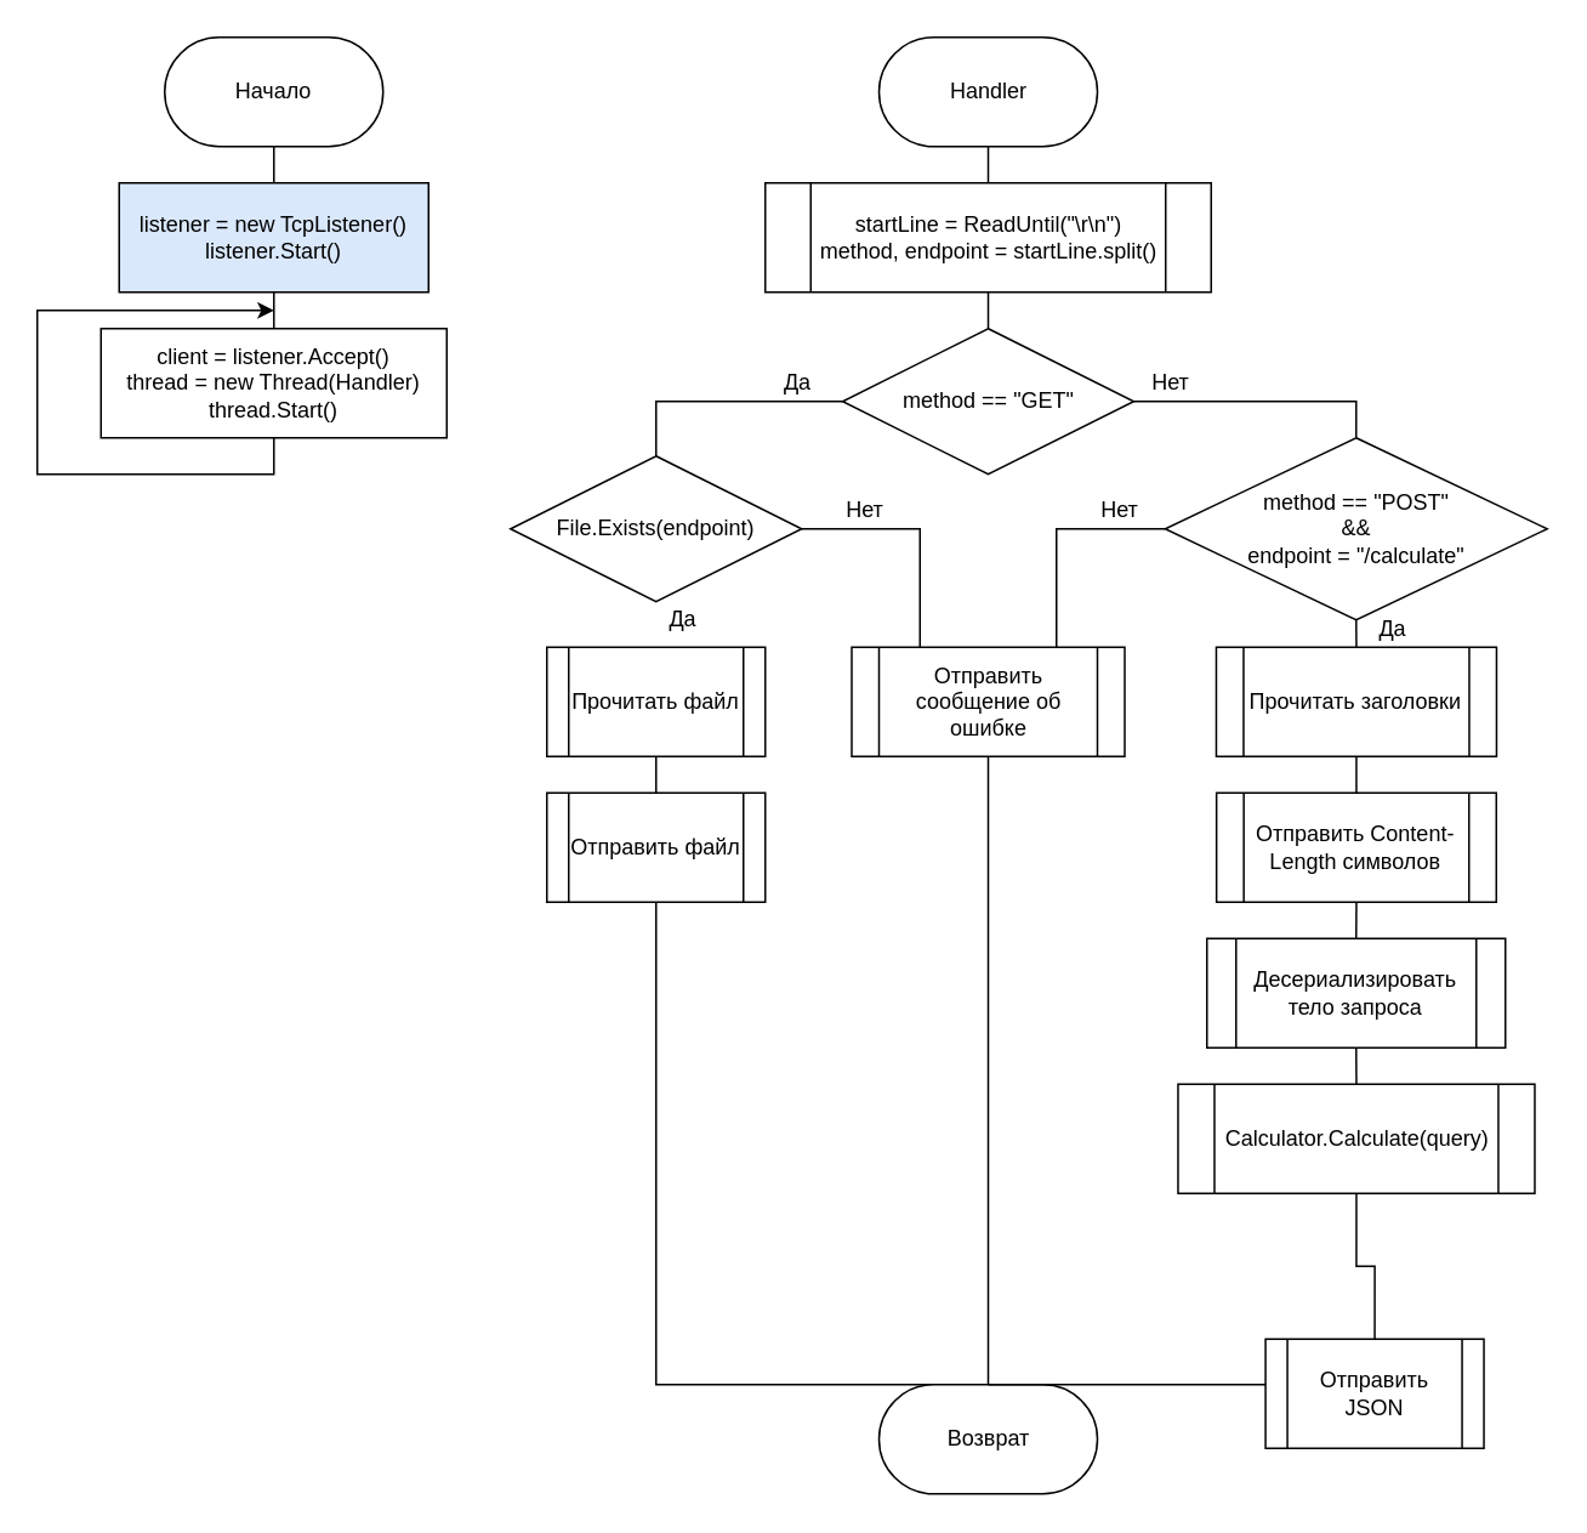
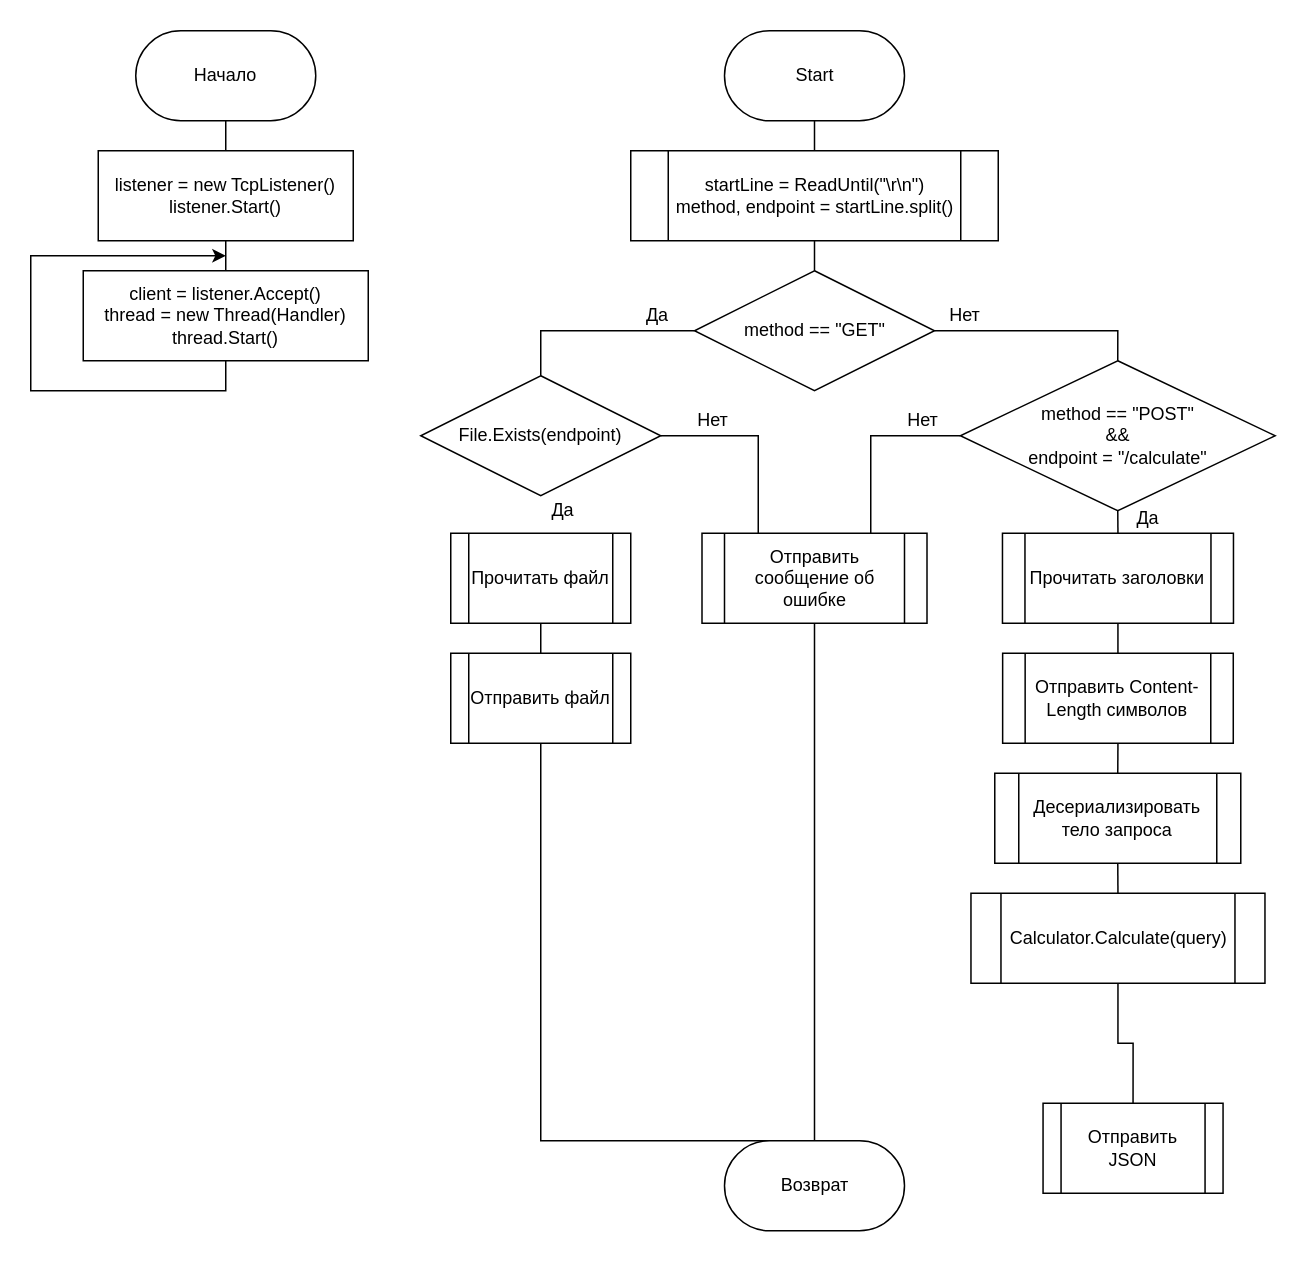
  <mxCell id="0" />
  <mxCell id="1" parent="0" />
  <mxCell id="2" style="edgeStyle=orthogonalEdgeStyle;rounded=0;orthogonalLoop=1;jettySize=auto;html=1;exitX=0.5;exitY=1;exitDx=0;exitDy=0;entryX=0.5;entryY=0;entryDx=0;entryDy=0;endArrow=none;endFill=0;" edge="1" parent="1" source="3" target="5"><mxGeometry relative="1" as="geometry" /></mxCell>
  <mxCell id="3" value="Начало" style="rounded=1;whiteSpace=wrap;html=1;arcSize=50;" vertex="1" parent="1"><mxGeometry x="90" y="20" width="120" height="60" as="geometry" /></mxCell>
  <mxCell id="4" style="edgeStyle=orthogonalEdgeStyle;rounded=0;orthogonalLoop=1;jettySize=auto;html=1;exitX=0.5;exitY=1;exitDx=0;exitDy=0;entryX=0.5;entryY=0;entryDx=0;entryDy=0;endArrow=none;endFill=0;" edge="1" parent="1" source="5" target="7"><mxGeometry relative="1" as="geometry" /></mxCell>
- <mxCell id="5" value="listener = new TcpListener()&lt;div&gt;listener.Start()&lt;/div&gt;" style="rounded=0;whiteSpace=wrap;html=1;fillColor=#dae8fc;" vertex="1" parent="1"><mxGeometry x="65" y="100" width="170" height="60" as="geometry" /></mxCell>
+ <mxCell id="5" value="listener = new TcpListener()&lt;div&gt;listener.Start()&lt;/div&gt;" style="rounded=0;whiteSpace=wrap;html=1;" vertex="1" parent="1"><mxGeometry x="65" y="100" width="170" height="60" as="geometry" /></mxCell>
  <mxCell id="6" style="edgeStyle=orthogonalEdgeStyle;rounded=0;orthogonalLoop=1;jettySize=auto;html=1;exitX=0.5;exitY=1;exitDx=0;exitDy=0;" edge="1" parent="1" source="7"><mxGeometry relative="1" as="geometry"><mxPoint x="150" y="170" as="targetPoint" /><Array as="points"><mxPoint x="150" y="260" /><mxPoint x="20" y="260" /><mxPoint x="20" y="170" /></Array></mxGeometry></mxCell>
  <mxCell id="7" value="client = listener.Accept()&lt;div&gt;thread = new Thread(Handler)&lt;br&gt;&lt;div&gt;thread.Start()&lt;br&gt;&lt;/div&gt;&lt;/div&gt;" style="rounded=0;whiteSpace=wrap;html=1;" vertex="1" parent="1"><mxGeometry x="55" y="180" width="190" height="60" as="geometry" /></mxCell>
  <mxCell id="8" style="edgeStyle=orthogonalEdgeStyle;rounded=0;orthogonalLoop=1;jettySize=auto;html=1;exitX=0.5;exitY=1;exitDx=0;exitDy=0;entryX=0.5;entryY=0;entryDx=0;entryDy=0;endArrow=none;endFill=0;" edge="1" parent="1" source="9" target="11"><mxGeometry relative="1" as="geometry" /></mxCell>
- <mxCell id="9" value="Handler" style="rounded=1;whiteSpace=wrap;html=1;arcSize=50;" vertex="1" parent="1"><mxGeometry x="482.5" y="20" width="120" height="60" as="geometry" /></mxCell>
+ <mxCell id="9" value="Start" style="rounded=1;whiteSpace=wrap;html=1;arcSize=50;" vertex="1" parent="1"><mxGeometry x="482.5" y="20" width="120" height="60" as="geometry" /></mxCell>
  <mxCell id="10" style="edgeStyle=orthogonalEdgeStyle;rounded=0;orthogonalLoop=1;jettySize=auto;html=1;exitX=0.5;exitY=1;exitDx=0;exitDy=0;entryX=0.5;entryY=0;entryDx=0;entryDy=0;endArrow=none;endFill=0;" edge="1" parent="1" source="11" target="14"><mxGeometry relative="1" as="geometry" /></mxCell>
  <mxCell id="11" value="startLine = ReadUntil(&quot;\r\n&quot;)&lt;div&gt;method, endpoint = startLine.split()&lt;/div&gt;" style="shape=process;whiteSpace=wrap;html=1;backgroundOutline=1;" vertex="1" parent="1"><mxGeometry x="420" y="100" width="245" height="60" as="geometry" /></mxCell>
  <mxCell id="12" style="edgeStyle=orthogonalEdgeStyle;rounded=0;orthogonalLoop=1;jettySize=auto;html=1;exitX=0;exitY=0.5;exitDx=0;exitDy=0;entryX=0.5;entryY=0;entryDx=0;entryDy=0;endArrow=none;endFill=0;" edge="1" parent="1" source="14" target="20"><mxGeometry relative="1" as="geometry" /></mxCell>
  <mxCell id="13" style="edgeStyle=orthogonalEdgeStyle;rounded=0;orthogonalLoop=1;jettySize=auto;html=1;exitX=1;exitY=0.5;exitDx=0;exitDy=0;entryX=0.5;entryY=0;entryDx=0;entryDy=0;endArrow=none;endFill=0;" edge="1" parent="1" source="14" target="23"><mxGeometry relative="1" as="geometry" /></mxCell>
  <mxCell id="14" value="method == &quot;GET&quot;" style="rhombus;whiteSpace=wrap;html=1;" vertex="1" parent="1"><mxGeometry x="462.5" y="180" width="160" height="80" as="geometry" /></mxCell>
  <mxCell id="15" style="edgeStyle=orthogonalEdgeStyle;rounded=0;orthogonalLoop=1;jettySize=auto;html=1;exitX=0.5;exitY=1;exitDx=0;exitDy=0;entryX=0.5;entryY=0;entryDx=0;entryDy=0;endArrow=none;endFill=0;" edge="1" parent="1" source="16" target="18"><mxGeometry relative="1" as="geometry" /></mxCell>
  <mxCell id="16" value="Прочитать файл" style="shape=process;whiteSpace=wrap;html=1;backgroundOutline=1;" vertex="1" parent="1"><mxGeometry x="300" y="355" width="120" height="60" as="geometry" /></mxCell>
  <mxCell id="17" style="edgeStyle=orthogonalEdgeStyle;rounded=0;orthogonalLoop=1;jettySize=auto;html=1;exitX=0.5;exitY=1;exitDx=0;exitDy=0;entryX=0.5;entryY=0;entryDx=0;entryDy=0;endArrow=none;endFill=0;" edge="1" parent="1" source="18" target="32"><mxGeometry relative="1" as="geometry"><Array as="points"><mxPoint x="360" y="760" /><mxPoint x="543" y="760" /></Array></mxGeometry></mxCell>
  <mxCell id="18" value="Отправить файл" style="shape=process;whiteSpace=wrap;html=1;backgroundOutline=1;" vertex="1" parent="1"><mxGeometry x="300" y="435" width="120" height="60" as="geometry" /></mxCell>
  <mxCell id="19" style="edgeStyle=orthogonalEdgeStyle;rounded=0;orthogonalLoop=1;jettySize=auto;html=1;exitX=1;exitY=0.5;exitDx=0;exitDy=0;entryX=0.25;entryY=0;entryDx=0;entryDy=0;endArrow=none;endFill=0;" edge="1" parent="1" source="20" target="36"><mxGeometry relative="1" as="geometry"><Array as="points"><mxPoint x="505" y="290" /></Array></mxGeometry></mxCell>
  <mxCell id="20" value="File.Exists(endpoint)" style="rhombus;whiteSpace=wrap;html=1;" vertex="1" parent="1"><mxGeometry x="280" y="250" width="160" height="80" as="geometry" /></mxCell>
  <mxCell id="21" style="edgeStyle=orthogonalEdgeStyle;rounded=0;orthogonalLoop=1;jettySize=auto;html=1;exitX=0.5;exitY=1;exitDx=0;exitDy=0;entryX=0.5;entryY=0;entryDx=0;entryDy=0;endArrow=none;endFill=0;" edge="1" parent="1" source="23" target="25"><mxGeometry relative="1" as="geometry" /></mxCell>
  <mxCell id="22" style="edgeStyle=orthogonalEdgeStyle;rounded=0;orthogonalLoop=1;jettySize=auto;html=1;exitX=0;exitY=0.5;exitDx=0;exitDy=0;entryX=0.75;entryY=0;entryDx=0;entryDy=0;endArrow=none;endFill=0;" edge="1" parent="1" source="23" target="36"><mxGeometry relative="1" as="geometry"><Array as="points"><mxPoint x="580" y="290" /></Array></mxGeometry></mxCell>
  <mxCell id="23" value="method == &quot;POST&quot;&lt;div&gt;&amp;amp;&amp;amp;&lt;/div&gt;&lt;div&gt;endpoint = &quot;/calculate&quot;&lt;/div&gt;" style="rhombus;whiteSpace=wrap;html=1;" vertex="1" parent="1"><mxGeometry x="639.74" y="240" width="209.87" height="100" as="geometry" /></mxCell>
  <mxCell id="24" style="edgeStyle=orthogonalEdgeStyle;rounded=0;orthogonalLoop=1;jettySize=auto;html=1;exitX=0.5;exitY=1;exitDx=0;exitDy=0;entryX=0.5;entryY=0;entryDx=0;entryDy=0;endArrow=none;endFill=0;" edge="1" parent="1" source="25" target="27"><mxGeometry relative="1" as="geometry" /></mxCell>
  <mxCell id="25" value="Прочитать заголовки" style="shape=process;whiteSpace=wrap;html=1;backgroundOutline=1;" vertex="1" parent="1"><mxGeometry x="667.81" y="355" width="154" height="60" as="geometry" /></mxCell>
  <mxCell id="26" style="edgeStyle=orthogonalEdgeStyle;rounded=0;orthogonalLoop=1;jettySize=auto;html=1;exitX=0.5;exitY=1;exitDx=0;exitDy=0;entryX=0.5;entryY=0;entryDx=0;entryDy=0;endArrow=none;endFill=0;" edge="1" parent="1" source="27" target="29"><mxGeometry relative="1" as="geometry" /></mxCell>
  <mxCell id="27" value="Отправить Content-Length символов" style="shape=process;whiteSpace=wrap;html=1;backgroundOutline=1;" vertex="1" parent="1"><mxGeometry x="667.93" y="435" width="153.75" height="60" as="geometry" /></mxCell>
  <mxCell id="28" style="edgeStyle=orthogonalEdgeStyle;rounded=0;orthogonalLoop=1;jettySize=auto;html=1;exitX=0.5;exitY=1;exitDx=0;exitDy=0;entryX=0.5;entryY=0;entryDx=0;entryDy=0;endArrow=none;endFill=0;" edge="1" parent="1" source="29" target="31"><mxGeometry relative="1" as="geometry" /></mxCell>
  <mxCell id="29" value="Десериализировать тело запроса" style="shape=process;whiteSpace=wrap;html=1;backgroundOutline=1;" vertex="1" parent="1"><mxGeometry x="662.68" y="515" width="164" height="60" as="geometry" /></mxCell>
  <mxCell id="30" style="edgeStyle=orthogonalEdgeStyle;rounded=0;orthogonalLoop=1;jettySize=auto;html=1;exitX=0.5;exitY=1;exitDx=0;exitDy=0;entryX=0.5;entryY=0;entryDx=0;entryDy=0;endArrow=none;endFill=0;" edge="1" parent="1" source="31" target="34"><mxGeometry relative="1" as="geometry" /></mxCell>
  <mxCell id="31" value="Calculator.Calculate(query)" style="shape=process;whiteSpace=wrap;html=1;backgroundOutline=1;" vertex="1" parent="1"><mxGeometry x="646.81" y="595" width="196" height="60" as="geometry" /></mxCell>
  <mxCell id="32" value="Возврат" style="rounded=1;whiteSpace=wrap;html=1;arcSize=50;" vertex="1" parent="1"><mxGeometry x="482.5" y="760" width="120" height="60" as="geometry" /></mxCell>
- <mxCell id="33" style="edgeStyle=orthogonalEdgeStyle;rounded=0;orthogonalLoop=1;jettySize=auto;html=1;exitX=0.5;exitY=1;exitDx=0;exitDy=0;entryX=0.5;entryY=0;entryDx=0;entryDy=0;endArrow=none;endFill=0;" edge="1" parent="1" source="34" target="32"><mxGeometry relative="1" as="geometry"><Array as="points"><mxPoint x="745" y="760" /><mxPoint x="543" y="760" /></Array></mxGeometry></mxCell>
  <mxCell id="34" value="Отправить JSON" style="shape=process;whiteSpace=wrap;html=1;backgroundOutline=1;" vertex="1" parent="1"><mxGeometry x="694.87" y="735" width="120" height="60" as="geometry" /></mxCell>
  <mxCell id="35" style="edgeStyle=orthogonalEdgeStyle;rounded=0;orthogonalLoop=1;jettySize=auto;html=1;exitX=0.5;exitY=1;exitDx=0;exitDy=0;entryX=0.5;entryY=0;entryDx=0;entryDy=0;endArrow=none;endFill=0;" edge="1" parent="1" source="36" target="32"><mxGeometry relative="1" as="geometry" /></mxCell>
  <mxCell id="36" value="Отправить сообщение об ошибке" style="shape=process;whiteSpace=wrap;html=1;backgroundOutline=1;" vertex="1" parent="1"><mxGeometry x="467.5" y="355" width="150" height="60" as="geometry" /></mxCell>
  <mxCell id="37" value="Нет" style="text;html=1;align=center;verticalAlign=middle;whiteSpace=wrap;rounded=0;" vertex="1" parent="1"><mxGeometry x="450" y="270" width="50" height="20" as="geometry" /></mxCell>
  <mxCell id="38" value="Нет" style="text;html=1;align=center;verticalAlign=middle;whiteSpace=wrap;rounded=0;" vertex="1" parent="1"><mxGeometry x="589.74" y="270" width="50" height="20" as="geometry" /></mxCell>
  <mxCell id="39" value="Да" style="text;html=1;align=center;verticalAlign=middle;whiteSpace=wrap;rounded=0;" vertex="1" parent="1"><mxGeometry x="740" y="335" width="50" height="20" as="geometry" /></mxCell>
  <mxCell id="40" value="Да" style="text;html=1;align=center;verticalAlign=middle;whiteSpace=wrap;rounded=0;" vertex="1" parent="1"><mxGeometry x="350" y="330" width="50" height="20" as="geometry" /></mxCell>
  <mxCell id="41" value="Да" style="text;html=1;align=center;verticalAlign=middle;whiteSpace=wrap;rounded=0;" vertex="1" parent="1"><mxGeometry x="412.5" y="200" width="50" height="20" as="geometry" /></mxCell>
  <mxCell id="42" value="Нет" style="text;html=1;align=center;verticalAlign=middle;whiteSpace=wrap;rounded=0;" vertex="1" parent="1"><mxGeometry x="617.5" y="200" width="50" height="20" as="geometry" /></mxCell>
